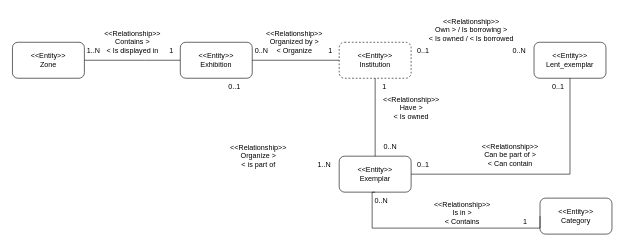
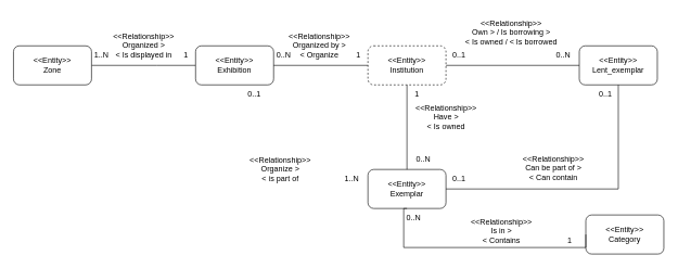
  <mxCell id="0" />
  <mxCell id="1" parent="0" />
  <mxCell id="2" style="edgeStyle=orthogonalEdgeStyle;rounded=0;orthogonalLoop=1;jettySize=auto;html=1;entryX=1;entryY=0.5;entryDx=0;entryDy=0;endArrow=none;endFill=0;exitX=0;exitY=0.5;exitDx=0;exitDy=0;" edge="1" parent="1" source="3" target="6"><mxGeometry relative="1" as="geometry"><Array as="points"><mxPoint x="240" y="100" /><mxPoint x="240" y="100" /></Array></mxGeometry></mxCell>
  <mxCell id="3" value="&amp;lt;&amp;lt;Entity&amp;gt;&amp;gt;&lt;br&gt;Exhibition" style="rounded=1;whiteSpace=wrap;html=1;" vertex="1" parent="1"><mxGeometry x="300" y="70" width="120" height="60" as="geometry" /></mxCell>
  <mxCell id="4" value="&amp;lt;&amp;lt;Entity&amp;gt;&amp;gt;&lt;br&gt;Institution" style="rounded=1;whiteSpace=wrap;html=1;dashed=1;" vertex="1" parent="1"><mxGeometry x="565" y="70" width="120" height="60" as="geometry" /></mxCell>
  <mxCell id="5" value="&amp;lt;&amp;lt;Entity&amp;gt;&amp;gt;&lt;br&gt;Lent_exemplar" style="rounded=1;whiteSpace=wrap;html=1;" vertex="1" parent="1"><mxGeometry x="890" y="70" width="120" height="60" as="geometry" /></mxCell>
  <mxCell id="6" value="&amp;lt;&amp;lt;Entity&amp;gt;&amp;gt;&lt;br&gt;Zone" style="rounded=1;whiteSpace=wrap;html=1;" vertex="1" parent="1"><mxGeometry x="20" y="70" width="120" height="60" as="geometry" /></mxCell>
  <mxCell id="7" value="&amp;lt;&amp;lt;Entity&amp;gt;&amp;gt;&lt;br&gt;Exemplar" style="rounded=1;whiteSpace=wrap;html=1;" vertex="1" parent="1"><mxGeometry x="565" y="260" width="120" height="60" as="geometry" /></mxCell>
  <mxCell id="8" value="&amp;lt;&amp;lt;Entity&amp;gt;&amp;gt;&lt;br&gt;Category" style="rounded=1;whiteSpace=wrap;html=1;" vertex="1" parent="1"><mxGeometry x="900" y="330" width="120" height="60" as="geometry" /></mxCell>
  <mxCell id="9" style="edgeStyle=orthogonalEdgeStyle;rounded=0;orthogonalLoop=1;jettySize=auto;html=1;entryX=0.5;entryY=1;entryDx=0;entryDy=0;endArrow=none;endFill=0;exitX=1;exitY=0.5;exitDx=0;exitDy=0;" edge="1" parent="1" source="7" target="5"><mxGeometry relative="1" as="geometry"><mxPoint x="430" y="360" as="sourcePoint" /><mxPoint x="430" y="480" as="targetPoint" /><Array as="points"><mxPoint x="950" y="290" /></Array></mxGeometry></mxCell>
  <mxCell id="10" style="edgeStyle=orthogonalEdgeStyle;rounded=0;orthogonalLoop=1;jettySize=auto;html=1;entryX=0.5;entryY=0;entryDx=0;entryDy=0;endArrow=none;endFill=0;exitX=0.5;exitY=1;exitDx=0;exitDy=0;" edge="1" parent="1" source="4" target="7"><mxGeometry relative="1" as="geometry"><mxPoint x="440" y="370" as="sourcePoint" /><mxPoint x="440" y="490" as="targetPoint" /></mxGeometry></mxCell>
  <mxCell id="11" style="edgeStyle=orthogonalEdgeStyle;rounded=0;orthogonalLoop=1;jettySize=auto;html=1;entryX=0;entryY=0.5;entryDx=0;entryDy=0;endArrow=none;endFill=0;exitX=0.5;exitY=1;exitDx=0;exitDy=0;" edge="1" parent="1" source="7" target="8"><mxGeometry relative="1" as="geometry"><mxPoint x="450" y="380" as="sourcePoint" /><mxPoint x="450" y="500" as="targetPoint" /><Array as="points"><mxPoint x="620" y="320" /><mxPoint x="620" y="380" /></Array></mxGeometry></mxCell>
  <mxCell id="12" style="edgeStyle=orthogonalEdgeStyle;rounded=0;orthogonalLoop=1;jettySize=auto;html=1;entryX=0;entryY=0.5;entryDx=0;entryDy=0;endArrow=none;endFill=0;exitX=1;exitY=0.5;exitDx=0;exitDy=0;" edge="1" parent="1" source="3" target="4"><mxGeometry relative="1" as="geometry"><mxPoint x="470" y="-40" as="sourcePoint" /><mxPoint x="470" y="80" as="targetPoint" /></mxGeometry></mxCell>
+ <mxCell id="13" style="edgeStyle=orthogonalEdgeStyle;rounded=0;orthogonalLoop=1;jettySize=auto;html=1;entryX=0;entryY=0.5;entryDx=0;entryDy=0;endArrow=none;endFill=0;exitX=1;exitY=0.5;exitDx=0;exitDy=0;" edge="1" parent="1" source="4" target="5"><mxGeometry relative="1" as="geometry"><mxPoint x="430" y="360" as="sourcePoint" /><mxPoint x="430" y="480" as="targetPoint" /></mxGeometry></mxCell>
  <mxCell id="14" value="1..N" style="text;html=1;align=center;verticalAlign=middle;resizable=0;points=[];autosize=1;strokeColor=none;fillColor=none;" vertex="1" parent="1"><mxGeometry x="130" y="70" width="50" height="30" as="geometry" /></mxCell>
  <mxCell id="15" value="1" style="text;html=1;align=center;verticalAlign=middle;resizable=0;points=[];autosize=1;strokeColor=none;fillColor=none;" vertex="1" parent="1"><mxGeometry x="270" y="70" width="30" height="30" as="geometry" /></mxCell>
  <mxCell id="16" value="0..1" style="text;html=1;align=center;verticalAlign=middle;resizable=0;points=[];autosize=1;strokeColor=none;fillColor=none;" vertex="1" parent="1"><mxGeometry x="370" y="130" width="40" height="30" as="geometry" /></mxCell>
  <mxCell id="17" value="1..N" style="text;html=1;align=center;verticalAlign=middle;resizable=0;points=[];autosize=1;strokeColor=none;fillColor=none;" vertex="1" parent="1"><mxGeometry x="515" y="260" width="50" height="30" as="geometry" /></mxCell>
  <mxCell id="18" value="1" style="text;html=1;align=center;verticalAlign=middle;resizable=0;points=[];autosize=1;strokeColor=none;fillColor=none;" vertex="1" parent="1"><mxGeometry x="535" y="70" width="30" height="30" as="geometry" /></mxCell>
  <mxCell id="19" value="0..N" style="text;html=1;align=center;verticalAlign=middle;resizable=0;points=[];autosize=1;strokeColor=none;fillColor=none;" vertex="1" parent="1"><mxGeometry x="410" y="70" width="50" height="30" as="geometry" /></mxCell>
  <mxCell id="20" value="1" style="text;html=1;align=center;verticalAlign=middle;resizable=0;points=[];autosize=1;strokeColor=none;fillColor=none;" vertex="1" parent="1"><mxGeometry x="860" y="355" width="30" height="30" as="geometry" /></mxCell>
  <mxCell id="21" value="0..N" style="text;html=1;align=center;verticalAlign=middle;resizable=0;points=[];autosize=1;strokeColor=none;fillColor=none;" vertex="1" parent="1"><mxGeometry x="610" y="320" width="50" height="30" as="geometry" /></mxCell>
  <mxCell id="22" value="1" style="text;html=1;align=center;verticalAlign=middle;resizable=0;points=[];autosize=1;strokeColor=none;fillColor=none;" vertex="1" parent="1"><mxGeometry x="625" y="130" width="30" height="30" as="geometry" /></mxCell>
  <mxCell id="23" value="0..N" style="text;html=1;align=center;verticalAlign=middle;resizable=0;points=[];autosize=1;strokeColor=none;fillColor=none;" vertex="1" parent="1"><mxGeometry x="625" y="230" width="50" height="30" as="geometry" /></mxCell>
  <mxCell id="24" value="0..1" style="text;html=1;align=center;verticalAlign=middle;resizable=0;points=[];autosize=1;strokeColor=none;fillColor=none;" vertex="1" parent="1"><mxGeometry x="910" y="130" width="40" height="30" as="geometry" /></mxCell>
  <mxCell id="25" value="0..1" style="text;html=1;align=center;verticalAlign=middle;resizable=0;points=[];autosize=1;strokeColor=none;fillColor=none;" vertex="1" parent="1"><mxGeometry x="685" y="260" width="40" height="30" as="geometry" /></mxCell>
  <mxCell id="26" value="0..N" style="text;html=1;align=center;verticalAlign=middle;resizable=0;points=[];autosize=1;strokeColor=none;fillColor=none;" vertex="1" parent="1"><mxGeometry x="840" y="70" width="50" height="30" as="geometry" /></mxCell>
  <mxCell id="27" value="0..1" style="text;html=1;align=center;verticalAlign=middle;resizable=0;points=[];autosize=1;strokeColor=none;fillColor=none;" vertex="1" parent="1"><mxGeometry x="685" y="70" width="40" height="30" as="geometry" /></mxCell>
  <mxCell id="28" value="&amp;lt;&amp;lt;Relationship&amp;gt;&amp;gt;&lt;div&gt;Have &amp;gt;&lt;/div&gt;&lt;div&gt;&amp;lt; Is owned&lt;/div&gt;" style="text;html=1;align=center;verticalAlign=middle;resizable=0;points=[];autosize=1;strokeColor=none;fillColor=none;" vertex="1" parent="1"><mxGeometry x="625" y="150" width="120" height="60" as="geometry" /></mxCell>
  <mxCell id="29" value="&amp;lt;&amp;lt;Relationship&amp;gt;&amp;gt;&lt;div&gt;Own &amp;gt; / Is borrowing &amp;gt;&lt;br&gt;&amp;lt; Is owned / &amp;lt; Is borrowed&lt;/div&gt;" style="text;html=1;align=center;verticalAlign=middle;resizable=0;points=[];autosize=1;strokeColor=none;fillColor=none;" vertex="1" parent="1"><mxGeometry x="705" y="20" width="160" height="60" as="geometry" /></mxCell>
  <mxCell id="30" value="&amp;lt;&amp;lt;Relationship&amp;gt;&amp;gt;&lt;div&gt;Can be part of &amp;gt;&lt;br&gt;&amp;lt; Can contain&lt;br&gt;&lt;br&gt;&lt;/div&gt;" style="text;html=1;align=center;verticalAlign=middle;resizable=0;points=[];autosize=1;strokeColor=none;fillColor=none;" vertex="1" parent="1"><mxGeometry x="790" y="230" width="120" height="70" as="geometry" /></mxCell>
  <mxCell id="31" value="&amp;lt;&amp;lt;Relationship&amp;gt;&amp;gt;&lt;div&gt;Is in &amp;gt;&lt;/div&gt;&lt;div&gt;&amp;lt; Contains&lt;/div&gt;" style="text;html=1;align=center;verticalAlign=middle;resizable=0;points=[];autosize=1;strokeColor=none;fillColor=none;" vertex="1" parent="1"><mxGeometry x="710" y="325" width="120" height="60" as="geometry" /></mxCell>
  <mxCell id="32" value="&amp;lt;&amp;lt;Relationship&amp;gt;&amp;gt;&lt;div&gt;Organize &amp;gt;&lt;br&gt;&amp;lt; is part of&lt;/div&gt;" style="text;html=1;align=center;verticalAlign=middle;resizable=0;points=[];autosize=1;strokeColor=none;fillColor=none;" vertex="1" parent="1"><mxGeometry x="370" y="230" width="120" height="60" as="geometry" /></mxCell>
  <mxCell id="33" value="&amp;lt;&amp;lt;Relationship&amp;gt;&amp;gt;&lt;div&gt;Organized by &amp;gt;&lt;br&gt;&amp;lt; Organize&lt;/div&gt;" style="text;html=1;align=center;verticalAlign=middle;resizable=0;points=[];autosize=1;strokeColor=none;fillColor=none;" vertex="1" parent="1"><mxGeometry x="430" y="40" width="120" height="60" as="geometry" /></mxCell>
- <mxCell id="34" value="&amp;lt;&amp;lt;Relationship&amp;gt;&amp;gt;&lt;br&gt;Contains &amp;gt;&lt;br&gt;&lt;div&gt;&amp;lt; Is displayed in&lt;br&gt;&lt;/div&gt;" style="text;html=1;align=center;verticalAlign=middle;resizable=0;points=[];autosize=1;strokeColor=none;fillColor=none;" vertex="1" parent="1"><mxGeometry x="160" y="40" width="120" height="60" as="geometry" /></mxCell>
+ <mxCell id="34" value="&amp;lt;&amp;lt;Relationship&amp;gt;&amp;gt;&lt;br&gt;Organized &amp;gt;&lt;br&gt;&lt;div&gt;&amp;lt; Is displayed in&lt;br&gt;&lt;/div&gt;" style="text;html=1;align=center;verticalAlign=middle;resizable=0;points=[];autosize=1;strokeColor=none;fillColor=none;" vertex="1" parent="1"><mxGeometry x="160" y="40" width="120" height="60" as="geometry" /></mxCell>
